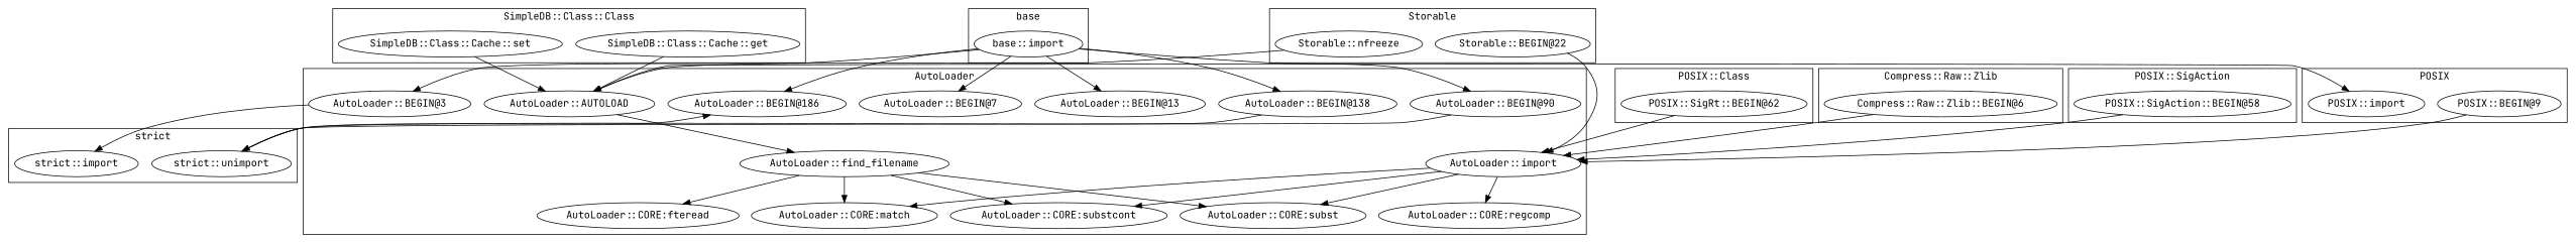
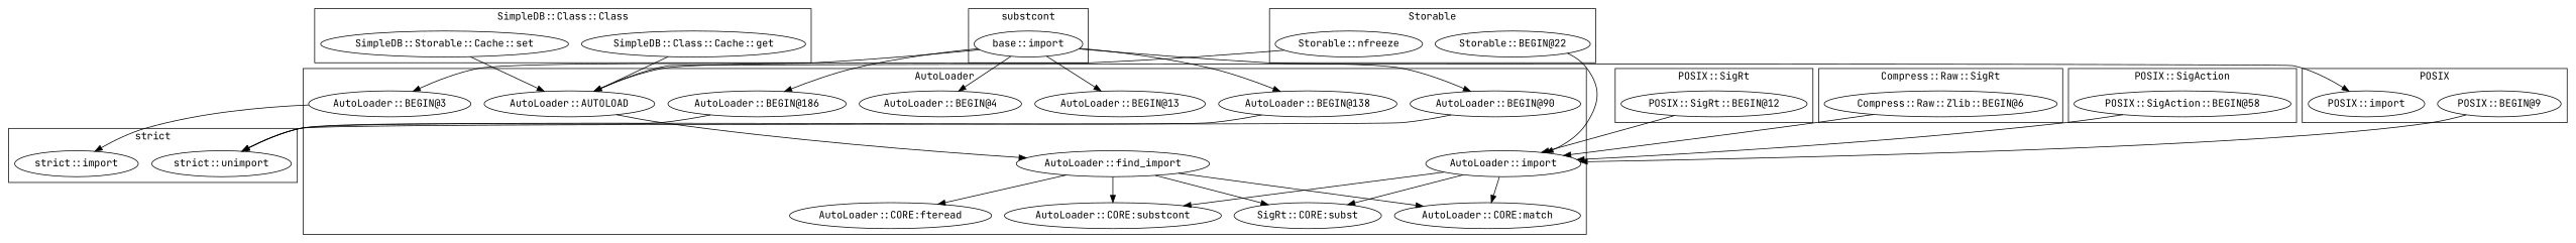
  digraph {
    fontname="JetBrains Mono"
    node [fontname="JetBrains Mono"]
    edge [fontname="JetBrains Mono"]
    "SimpleDB::Class::Cache::get"
-   "SimpleDB::Class::Cache::set"
+   "SimpleDB::Class::Cache::set" [label="SimpleDB::Storable::Cache::set"]
    "Storable::nfreeze"
    "Storable::BEGIN@22"
-   "POSIX::SigRt::BEGIN@62"
+   "POSIX::SigRt::BEGIN@62" [label="POSIX::SigRt::BEGIN@12"]
    "Compress::Raw::Zlib::BEGIN@6"
    "POSIX::SigAction::BEGIN@58"
    "base::import"
    "strict::import"
    "strict::unimport"
    "AutoLoader::BEGIN@138"
-   "AutoLoader::find_filename"
+   "AutoLoader::find_filename" [label="AutoLoader::find_import"]
    "AutoLoader::CORE:substcont"
    "AutoLoader::BEGIN@186"
-   "AutoLoader::CORE:subst"
+   "AutoLoader::CORE:subst" [label="SigRt::CORE:subst"]
    "AutoLoader::AUTOLOAD"
    "AutoLoader::CORE:match"
    "AutoLoader::CORE:fteread"
    n19 [label="AutoLoader::BEGIN@90"]
-   "AutoLoader::BEGIN@4" [label="AutoLoader::BEGIN@7"]
+   "AutoLoader::BEGIN@4"
    "AutoLoader::import"
    "AutoLoader::BEGIN@3"
-   "AutoLoader::CORE:regcomp"
    "AutoLoader::BEGIN@13"
    "POSIX::import"
    "POSIX::BEGIN@9"
    subgraph cluster_1 {
      label="SimpleDB::Class::Class"
      "SimpleDB::Class::Cache::get"
      "SimpleDB::Class::Cache::set"
    }
    subgraph cluster_2 {
      label=Storable
      "Storable::nfreeze"
      "Storable::BEGIN@22"
    }
    subgraph cluster_3 {
-     label="POSIX::Class"
+     label="POSIX::SigRt"
      "POSIX::SigRt::BEGIN@62"
    }
    subgraph cluster_4 {
-     label="Compress::Raw::Zlib"
+     label="Compress::Raw::SigRt"
      "Compress::Raw::Zlib::BEGIN@6"
    }
    subgraph cluster_5 {
      label="POSIX::SigAction"
      "POSIX::SigAction::BEGIN@58"
    }
    subgraph cluster_6 {
-     label=base
+     label=substcont
      "base::import"
    }
    subgraph cluster_7 {
      label="strict"
      "strict::import"
      "strict::unimport"
    }
    subgraph cluster_8 {
      label=AutoLoader
      "AutoLoader::BEGIN@138"
      "AutoLoader::find_filename"
      "AutoLoader::CORE:substcont"
      "AutoLoader::BEGIN@186"
      "AutoLoader::CORE:subst"
      "AutoLoader::AUTOLOAD"
      "AutoLoader::CORE:match"
      "AutoLoader::CORE:fteread"
      n19
      "AutoLoader::BEGIN@4"
      "AutoLoader::import"
      "AutoLoader::BEGIN@3"
-     "AutoLoader::CORE:regcomp"
      "AutoLoader::BEGIN@13"
    }
    subgraph cluster_9 {
      label=POSIX
      "POSIX::import"
      "POSIX::BEGIN@9"
    }
    "SimpleDB::Class::Cache::get" -> "AutoLoader::AUTOLOAD"
    "SimpleDB::Class::Cache::set" -> "AutoLoader::AUTOLOAD"
    "Storable::nfreeze" -> "AutoLoader::AUTOLOAD"
    "Storable::BEGIN@22" -> "AutoLoader::import"
    "POSIX::SigRt::BEGIN@62" -> "AutoLoader::import"
    "Compress::Raw::Zlib::BEGIN@6" -> "AutoLoader::import"
    "POSIX::SigAction::BEGIN@58" -> "AutoLoader::import"
    "base::import" -> "AutoLoader::BEGIN@138"
    "base::import" -> "AutoLoader::BEGIN@186"
    "base::import" -> n19
    "base::import" -> "AutoLoader::BEGIN@4"
    "base::import" -> "AutoLoader::BEGIN@3"
    "base::import" -> "AutoLoader::BEGIN@13"
    "AutoLoader::BEGIN@138" -> "strict::unimport"
    "AutoLoader::find_filename" -> "AutoLoader::CORE:substcont"
    "AutoLoader::find_filename" -> "AutoLoader::CORE:subst"
    "AutoLoader::find_filename" -> "AutoLoader::CORE:match"
    "AutoLoader::find_filename" -> "AutoLoader::CORE:fteread"
-   "strict::unimport" -> "AutoLoader::BEGIN@186"
+   "AutoLoader::BEGIN@186" -> "strict::unimport"
    "AutoLoader::AUTOLOAD" -> "AutoLoader::find_filename"
    "AutoLoader::AUTOLOAD" -> "POSIX::import"
    n19 -> "strict::unimport"
    "AutoLoader::import" -> "AutoLoader::CORE:substcont"
    "AutoLoader::import" -> "AutoLoader::CORE:subst"
    "AutoLoader::import" -> "AutoLoader::CORE:match"
-   "AutoLoader::import" -> "AutoLoader::CORE:regcomp"
    "AutoLoader::BEGIN@3" -> "strict::import"
    "POSIX::BEGIN@9" -> "AutoLoader::import"
  }
